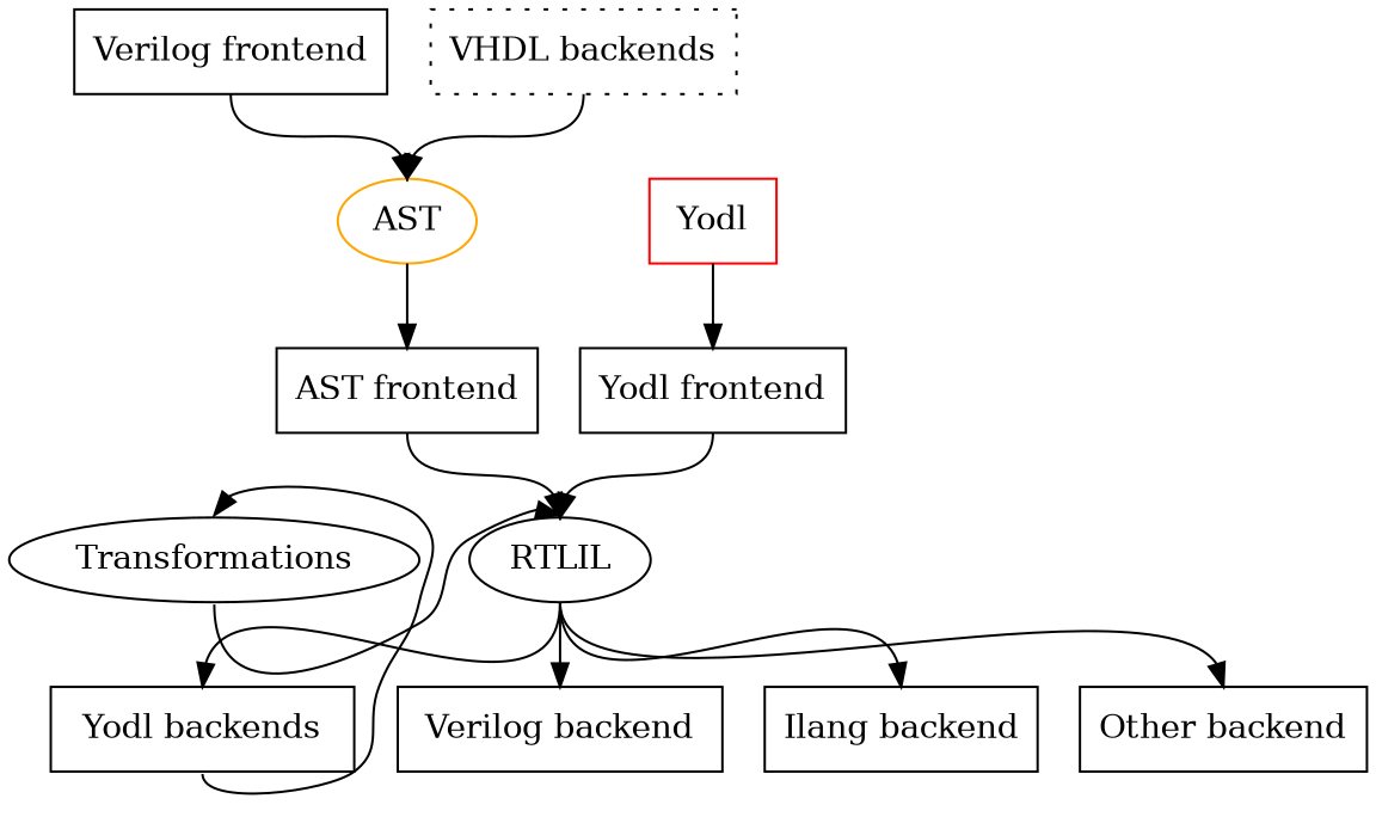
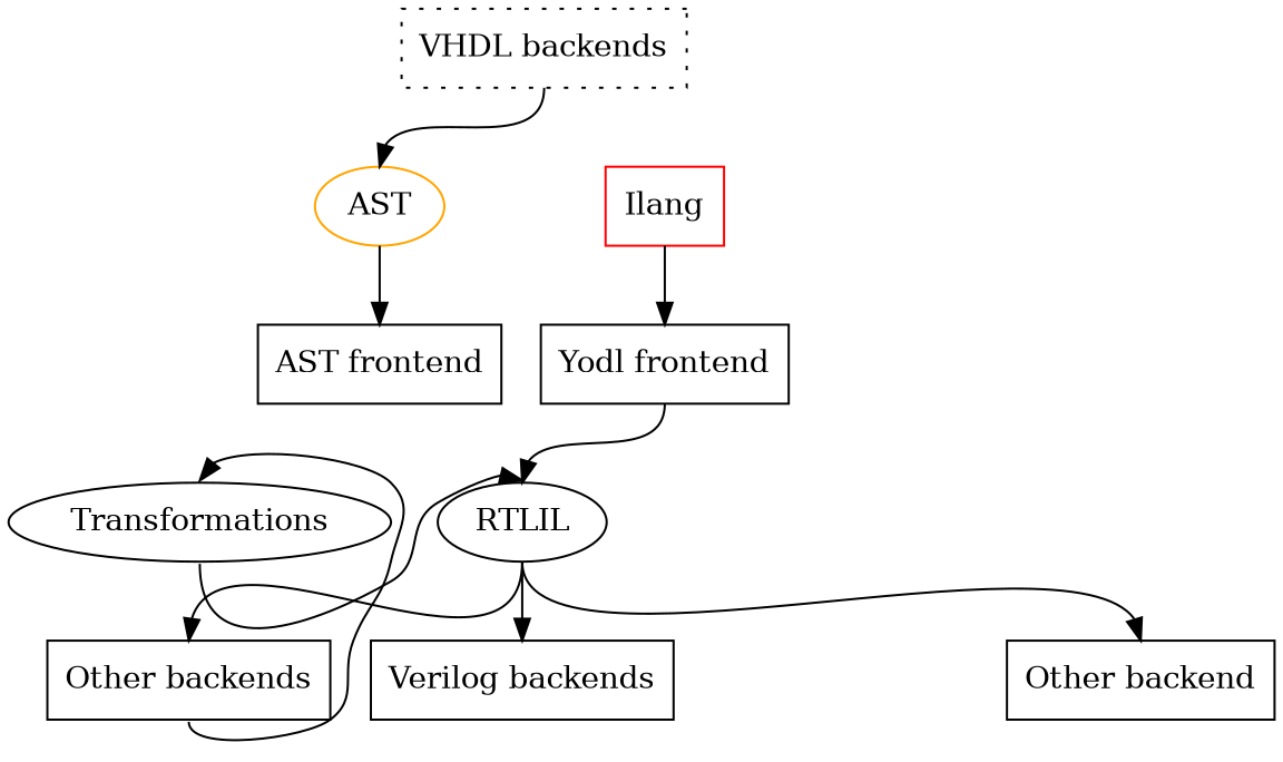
  digraph {
    splines=true
    node [shape=box]
    edge [headport=n tailport=s]
    n1 [label=Transformations shape=ellipse]
    n2 [color=black label=RTLIL shape=""]
-   n3 [label="Verilog backend"]
-   n4 [label="Ilang backend"]
-   n5 [label="Yodl backends"]
+   n3 [label="Verilog backends"]
+   n5 [label="Other backends"]
    n6 [label="Other backend"]
-   n7 [label="Verilog frontend"]
    n8 [color=orange label=AST shape=""]
    n9 [label="AST frontend"]
    n10 [label="VHDL backends" style=dotted]
-   n11 [color=red label=Yodl]
+   n11 [color=red label=Ilang]
    n12 [label="Yodl frontend"]
    subgraph sub_1 {
      rank=same
      n1
      n2
    }
    n1 -> n2
    n2 -> n3
-   n2 -> n4
    n2 -> n5
    n2 -> n6
    n5 -> n1
-   n7 -> n8
    n8 -> n9
-   n9 -> n2
    n10 -> n8
    n11 -> n12
    n12 -> n2
  }
